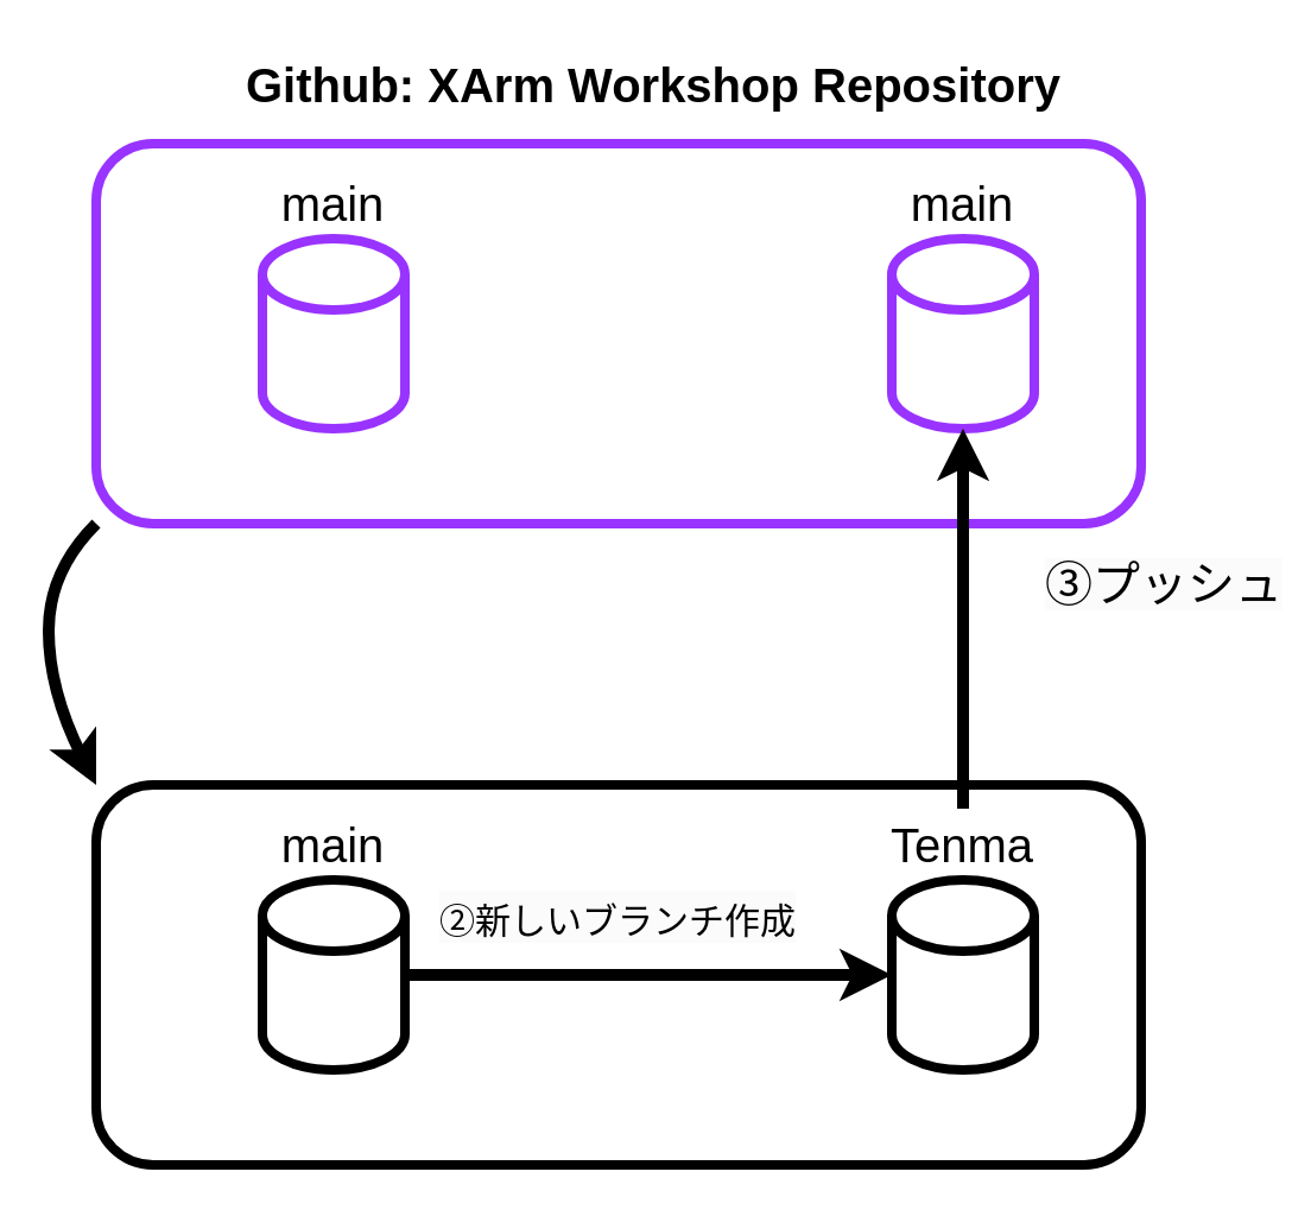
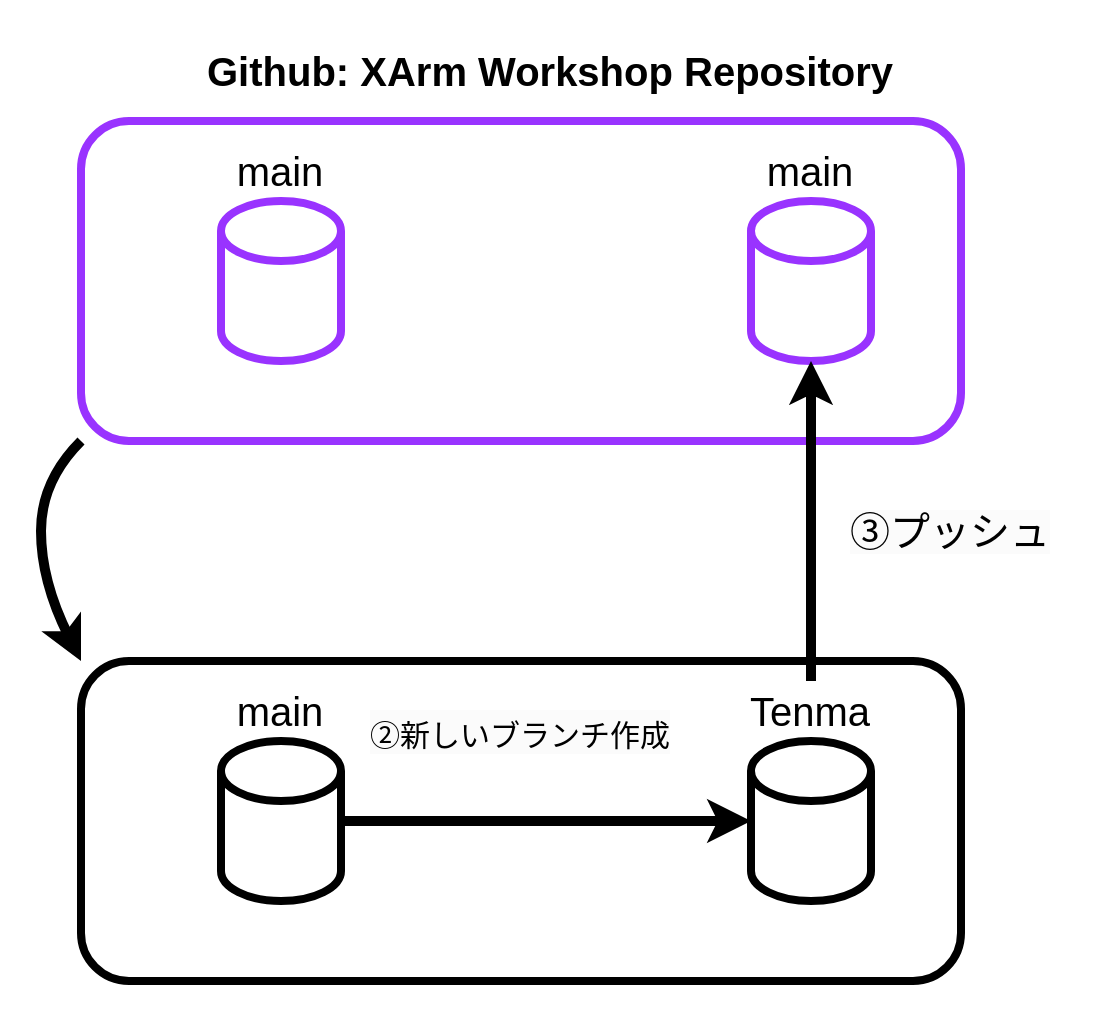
  <mxCell id="0" />
  <mxCell id="1" parent="0" />
  <mxCell id="2" value="" style="rounded=1;whiteSpace=wrap;html=1;strokeWidth=4;strokeColor=#9933FF;gradientColor=none;fillColor=none;" vertex="1" parent="1"><mxGeometry x="40" y="60" width="440" height="160" as="geometry" /></mxCell>
  <mxCell id="3" value="&lt;font style=&quot;font-size: 20px;&quot;&gt;&lt;b&gt;Github: XArm Workshop Repository&lt;/b&gt;&lt;/font&gt;" style="text;html=1;strokeColor=none;fillColor=none;align=center;verticalAlign=middle;whiteSpace=wrap;rounded=0;strokeWidth=4;" vertex="1" parent="1"><mxGeometry x="80" y="20" width="390" height="30" as="geometry" /></mxCell>
  <mxCell id="4" value="" style="shape=cylinder3;whiteSpace=wrap;html=1;boundedLbl=1;backgroundOutline=1;size=15;strokeColor=#9933FF;strokeWidth=4;fontSize=20;fillColor=none;gradientColor=none;" vertex="1" parent="1"><mxGeometry x="110" y="100" width="60" height="80" as="geometry" /></mxCell>
  <mxCell id="5" value="main" style="text;html=1;strokeColor=none;fillColor=none;align=center;verticalAlign=middle;whiteSpace=wrap;rounded=0;strokeWidth=4;fontSize=20;" vertex="1" parent="1"><mxGeometry x="110" y="70" width="60" height="30" as="geometry" /></mxCell>
  <mxCell id="6" value="" style="rounded=1;whiteSpace=wrap;html=1;strokeWidth=4;strokeColor=#000000;gradientColor=none;fillColor=none;" vertex="1" parent="1"><mxGeometry x="40" y="330" width="440" height="160" as="geometry" /></mxCell>
  <mxCell id="7" value="" style="shape=cylinder3;whiteSpace=wrap;html=1;boundedLbl=1;backgroundOutline=1;size=15;strokeColor=#000000;strokeWidth=4;fontSize=20;fillColor=none;gradientColor=none;" vertex="1" parent="1"><mxGeometry x="110" y="370" width="60" height="80" as="geometry" /></mxCell>
  <mxCell id="8" value="main" style="text;html=1;strokeColor=none;fillColor=none;align=center;verticalAlign=middle;whiteSpace=wrap;rounded=0;strokeWidth=4;fontSize=20;" vertex="1" parent="1"><mxGeometry x="110" y="340" width="60" height="30" as="geometry" /></mxCell>
  <mxCell id="9" value="" style="curved=1;endArrow=classic;html=1;strokeWidth=5;fontSize=20;entryX=0;entryY=0;entryDx=0;entryDy=0;exitX=0;exitY=1;exitDx=0;exitDy=0;" edge="1" parent="1" source="2" target="6"><mxGeometry width="50" height="50" relative="1" as="geometry"><mxPoint x="20" y="200" as="sourcePoint" /><mxPoint x="480" y="330" as="targetPoint" /><Array as="points"><mxPoint x="20" y="240" /><mxPoint x="20" y="290" /></Array></mxGeometry></mxCell>
  <mxCell id="10" value="" style="shape=cylinder3;whiteSpace=wrap;html=1;boundedLbl=1;backgroundOutline=1;size=15;strokeColor=#000000;strokeWidth=4;fontSize=20;fillColor=none;gradientColor=none;" vertex="1" parent="1"><mxGeometry x="375" y="370" width="60" height="80" as="geometry" /></mxCell>
  <mxCell id="11" value="" style="endArrow=classic;html=1;strokeWidth=5;fontSize=20;exitX=1;exitY=0.5;exitDx=0;exitDy=0;exitPerimeter=0;entryX=0;entryY=0.5;entryDx=0;entryDy=0;entryPerimeter=0;" edge="1" parent="1" source="7" target="10"><mxGeometry width="50" height="50" relative="1" as="geometry"><mxPoint x="420" y="360" as="sourcePoint" /><mxPoint x="470" y="310" as="targetPoint" /></mxGeometry></mxCell>
  <mxCell id="12" value="Tenma" style="text;html=1;strokeColor=none;fillColor=none;align=center;verticalAlign=middle;whiteSpace=wrap;rounded=0;strokeWidth=4;fontSize=20;" vertex="1" parent="1"><mxGeometry x="375" y="340" width="60" height="30" as="geometry" /></mxCell>
- <mxCell id="13" value="&lt;span style=&quot;color: rgb(0, 0, 0); font-family: Helvetica; font-style: normal; font-variant-ligatures: normal; font-variant-caps: normal; font-weight: 400; letter-spacing: normal; orphans: 2; text-align: center; text-indent: 0px; text-transform: none; widows: 2; word-spacing: 0px; -webkit-text-stroke-width: 0px; background-color: rgb(251, 251, 251); text-decoration-thickness: initial; text-decoration-style: initial; text-decoration-color: initial; float: none; display: inline !important;&quot;&gt;&lt;font style=&quot;font-size: 15px;&quot;&gt;②新しいブランチ作成&lt;/font&gt;&lt;br&gt;&lt;/span&gt;" style="text;html=1;strokeColor=none;fillColor=none;align=center;verticalAlign=middle;whiteSpace=wrap;rounded=0;strokeWidth=7;fontSize=20;" vertex="1" parent="1"><mxGeometry x="180" y="370" width="160" height="30" as="geometry" /></mxCell>
+ <mxCell id="13" value="&lt;span style=&quot;color: rgb(0, 0, 0); font-family: Helvetica; font-style: normal; font-variant-ligatures: normal; font-variant-caps: normal; font-weight: 400; letter-spacing: normal; orphans: 2; text-align: center; text-indent: 0px; text-transform: none; widows: 2; word-spacing: 0px; -webkit-text-stroke-width: 0px; background-color: rgb(251, 251, 251); text-decoration-thickness: initial; text-decoration-style: initial; text-decoration-color: initial; float: none; display: inline !important;&quot;&gt;&lt;font style=&quot;font-size: 15px;&quot;&gt;②新しいブランチ作成&lt;/font&gt;&lt;br&gt;&lt;/span&gt;" style="text;html=1;strokeColor=none;fillColor=none;align=center;verticalAlign=middle;whiteSpace=wrap;rounded=0;strokeWidth=7;fontSize=20;" vertex="1" parent="1"><mxGeometry x="180" y="350" width="160" height="30" as="geometry" /></mxCell>
  <mxCell id="14" value="" style="shape=cylinder3;whiteSpace=wrap;html=1;boundedLbl=1;backgroundOutline=1;size=15;strokeColor=#9933FF;strokeWidth=4;fontSize=20;fillColor=none;gradientColor=none;" vertex="1" parent="1"><mxGeometry x="375" y="100" width="60" height="80" as="geometry" /></mxCell>
  <mxCell id="15" value="main" style="text;html=1;strokeColor=none;fillColor=none;align=center;verticalAlign=middle;whiteSpace=wrap;rounded=0;strokeWidth=4;fontSize=20;" vertex="1" parent="1"><mxGeometry x="375" y="70" width="60" height="30" as="geometry" /></mxCell>
  <mxCell id="16" value="" style="endArrow=classic;html=1;strokeWidth=5;fontSize=15;exitX=0.5;exitY=0;exitDx=0;exitDy=0;" edge="1" parent="1" source="12" target="14"><mxGeometry width="50" height="50" relative="1" as="geometry"><mxPoint x="240" y="270" as="sourcePoint" /><mxPoint x="420" y="260" as="targetPoint" /></mxGeometry></mxCell>
- <mxCell id="17" value="&lt;span style=&quot;color: rgb(0, 0, 0); font-family: Helvetica; font-size: 20px; font-style: normal; font-variant-ligatures: normal; font-variant-caps: normal; font-weight: 400; letter-spacing: normal; orphans: 2; text-align: center; text-indent: 0px; text-transform: none; widows: 2; word-spacing: 0px; -webkit-text-stroke-width: 0px; background-color: rgb(251, 251, 251); text-decoration-thickness: initial; text-decoration-style: initial; text-decoration-color: initial; float: none; display: inline !important;&quot;&gt;③プッシュ&lt;br&gt;&lt;/span&gt;" style="text;html=1;strokeColor=none;fillColor=none;align=center;verticalAlign=middle;whiteSpace=wrap;rounded=0;strokeWidth=4;fontSize=20;" vertex="1" parent="1"><mxGeometry x="435" y="230" width="110" height="30" as="geometry" /></mxCell>
+ <mxCell id="17" value="&lt;span style=&quot;color: rgb(0, 0, 0); font-family: Helvetica; font-size: 20px; font-style: normal; font-variant-ligatures: normal; font-variant-caps: normal; font-weight: 400; letter-spacing: normal; orphans: 2; text-align: center; text-indent: 0px; text-transform: none; widows: 2; word-spacing: 0px; -webkit-text-stroke-width: 0px; background-color: rgb(251, 251, 251); text-decoration-thickness: initial; text-decoration-style: initial; text-decoration-color: initial; float: none; display: inline !important;&quot;&gt;③プッシュ&lt;br&gt;&lt;/span&gt;" style="text;html=1;strokeColor=none;fillColor=none;align=center;verticalAlign=middle;whiteSpace=wrap;rounded=0;strokeWidth=4;fontSize=20;" vertex="1" parent="1"><mxGeometry x="420" y="250" width="110" height="30" as="geometry" /></mxCell>
